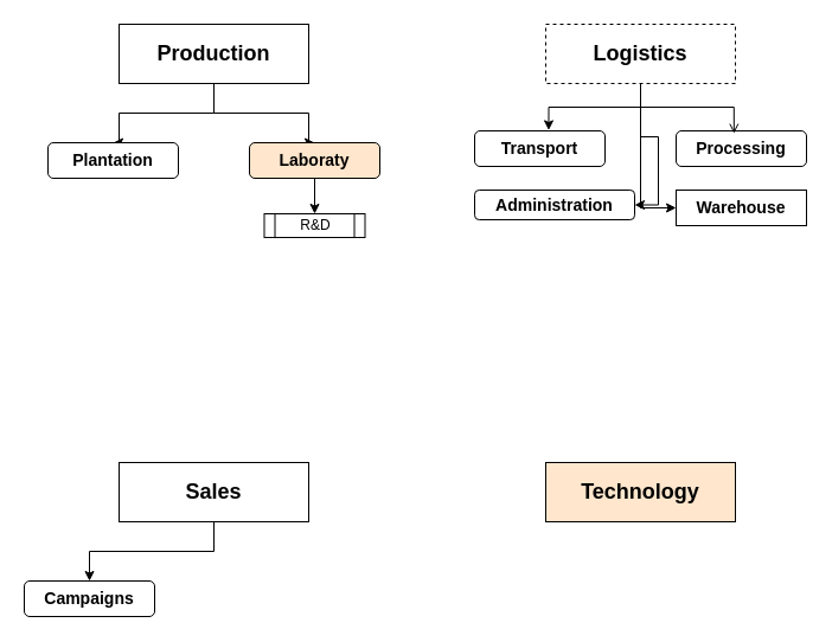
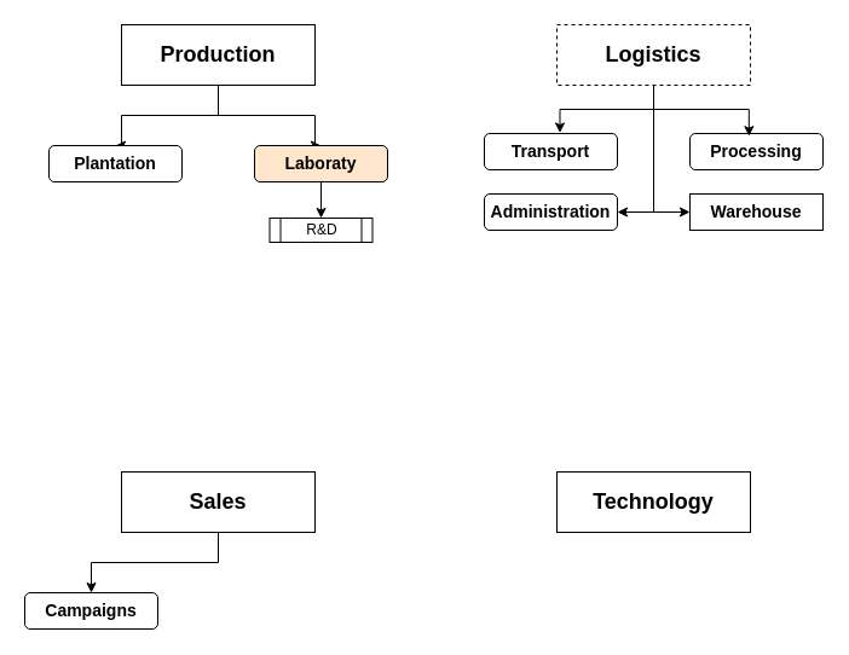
  <mxCell id="0" />
  <mxCell id="1" parent="0" />
  <mxCell id="2" style="edgeStyle=orthogonalEdgeStyle;rounded=0;orthogonalLoop=1;jettySize=auto;html=1;entryX=0.5;entryY=0;entryDx=0;entryDy=0;" edge="1" parent="1" source="4" target="11"><mxGeometry relative="1" as="geometry"><Array as="points"><mxPoint x="180" y="95" /><mxPoint x="100" y="95" /><mxPoint x="100" y="120" /></Array></mxGeometry></mxCell>
  <mxCell id="3" style="edgeStyle=orthogonalEdgeStyle;rounded=0;orthogonalLoop=1;jettySize=auto;html=1;entryX=0.5;entryY=0;entryDx=0;entryDy=0;" edge="1" parent="1" source="4" target="13"><mxGeometry relative="1" as="geometry"><Array as="points"><mxPoint x="180" y="95" /><mxPoint x="260" y="95" /><mxPoint x="260" y="120" /></Array></mxGeometry></mxCell>
  <mxCell id="4" value="&lt;b&gt;&lt;font style=&quot;font-size: 18px;&quot;&gt;Production&lt;/font&gt;&lt;/b&gt;" style="rounded=0;whiteSpace=wrap;html=1;" vertex="1" parent="1"><mxGeometry x="100" y="20" width="160" height="50" as="geometry" /></mxCell>
  <mxCell id="5" style="edgeStyle=orthogonalEdgeStyle;rounded=0;orthogonalLoop=1;jettySize=auto;html=1;entryX=1;entryY=0.5;entryDx=0;entryDy=0;" edge="1" parent="1" source="7" target="20"><mxGeometry relative="1" as="geometry" /></mxCell>
  <mxCell id="6" style="edgeStyle=orthogonalEdgeStyle;rounded=0;orthogonalLoop=1;jettySize=auto;html=1;entryX=0;entryY=0.5;entryDx=0;entryDy=0;" edge="1" parent="1" source="7" target="21"><mxGeometry relative="1" as="geometry" /></mxCell>
  <mxCell id="7" value="&lt;b&gt;&lt;font style=&quot;font-size: 18px;&quot;&gt;Logistics&lt;/font&gt;&lt;/b&gt;" style="rounded=0;whiteSpace=wrap;html=1;dashed=1;" vertex="1" parent="1"><mxGeometry x="460" y="20" width="160" height="50" as="geometry" /></mxCell>
  <mxCell id="8" style="edgeStyle=orthogonalEdgeStyle;rounded=0;orthogonalLoop=1;jettySize=auto;html=1;entryX=0.5;entryY=0;entryDx=0;entryDy=0;" edge="1" parent="1" source="9" target="19"><mxGeometry relative="1" as="geometry" /></mxCell>
  <mxCell id="9" value="&lt;b&gt;&lt;font style=&quot;font-size: 18px;&quot;&gt;Sales&lt;/font&gt;&lt;/b&gt;&lt;span style=&quot;color: rgba(0, 0, 0, 0); font-family: monospace; font-size: 0px; text-align: start; text-wrap: nowrap;&quot;&gt;%3CmxGraphModel%3E%3Croot%3E%3CmxCell%20id%3D%220%22%2F%3E%3CmxCell%20id%3D%221%22%20parent%3D%220%22%2F%3E%3CmxCell%20id%3D%222%22%20value%3D%22%26lt%3Bb%26gt%3B%26lt%3Bfont%20style%3D%26quot%3Bfont-size%3A%2018px%3B%26quot%3B%26gt%3BProduction%26lt%3B%2Ffont%26gt%3B%26lt%3B%2Fb%26gt%3B%22%20style%3D%22rounded%3D0%3BwhiteSpace%3Dwrap%3Bhtml%3D1%3B%22%20vertex%3D%221%22%20parent%3D%221%22%3E%3CmxGeometry%20x%3D%2250%22%20y%3D%2260%22%20width%3D%22160%22%20height%3D%2250%22%20as%3D%22geometry%22%2F%3E%3C%2FmxCell%3E%3C%2Froot%3E%3C%2FmxGraphModel%3E&lt;/span&gt;" style="rounded=0;whiteSpace=wrap;html=1;" vertex="1" parent="1"><mxGeometry x="100" y="390" width="160" height="50" as="geometry" /></mxCell>
- <mxCell id="10" value="&lt;b&gt;&lt;font style=&quot;font-size: 18px;&quot;&gt;Technology&lt;/font&gt;&lt;/b&gt;" style="rounded=0;whiteSpace=wrap;html=1;fillColor=#ffe6cc;" vertex="1" parent="1"><mxGeometry x="460" y="390" width="160" height="50" as="geometry" /></mxCell>
+ <mxCell id="10" value="&lt;b&gt;&lt;font style=&quot;font-size: 18px;&quot;&gt;Technology&lt;/font&gt;&lt;/b&gt;" style="rounded=0;whiteSpace=wrap;html=1;" vertex="1" parent="1"><mxGeometry x="460" y="390" width="160" height="50" as="geometry" /></mxCell>
  <mxCell id="11" value="&lt;b&gt;&lt;font style=&quot;font-size: 14px;&quot;&gt;Plantation&lt;/font&gt;&lt;/b&gt;" style="rounded=1;whiteSpace=wrap;html=1;" vertex="1" parent="1"><mxGeometry x="40" y="120" width="110" height="30" as="geometry" /></mxCell>
  <mxCell id="12" style="edgeStyle=orthogonalEdgeStyle;rounded=0;orthogonalLoop=1;jettySize=auto;html=1;" edge="1" parent="1" source="13" target="14"><mxGeometry relative="1" as="geometry"><mxPoint x="310" y="180" as="targetPoint" /></mxGeometry></mxCell>
  <mxCell id="13" value="&lt;b&gt;&lt;font style=&quot;font-size: 14px;&quot;&gt;Laboraty&lt;/font&gt;&lt;/b&gt;" style="rounded=1;whiteSpace=wrap;html=1;fillColor=#ffe6cc;" vertex="1" parent="1"><mxGeometry x="210" y="120" width="110" height="30" as="geometry" /></mxCell>
  <mxCell id="14" value="R&amp;amp;D" style="shape=process;whiteSpace=wrap;html=1;backgroundOutline=1;" vertex="1" parent="1"><mxGeometry x="222.5" y="180" width="85" height="20" as="geometry" /></mxCell>
  <mxCell id="15" value="&lt;b&gt;&lt;font style=&quot;font-size: 14px;&quot;&gt;Transport&lt;/font&gt;&lt;/b&gt;" style="rounded=1;whiteSpace=wrap;html=1;" vertex="1" parent="1"><mxGeometry x="400" y="110" width="110" height="30" as="geometry" /></mxCell>
  <mxCell id="16" value="&lt;b&gt;&lt;font style=&quot;font-size: 14px;&quot;&gt;Processing&lt;/font&gt;&lt;/b&gt;" style="rounded=1;whiteSpace=wrap;html=1;" vertex="1" parent="1"><mxGeometry x="570" y="110" width="110" height="30" as="geometry" /></mxCell>
- <mxCell id="17" style="edgeStyle=orthogonalEdgeStyle;rounded=0;orthogonalLoop=1;jettySize=auto;html=1;entryX=0.444;entryY=0.073;entryDx=0;entryDy=0;entryPerimeter=0;endArrow=open;" edge="1" parent="1" source="7" target="16"><mxGeometry relative="1" as="geometry" /></mxCell>
+ <mxCell id="17" style="edgeStyle=orthogonalEdgeStyle;rounded=0;orthogonalLoop=1;jettySize=auto;html=1;entryX=0.444;entryY=0.073;entryDx=0;entryDy=0;entryPerimeter=0;" edge="1" parent="1" source="7" target="16"><mxGeometry relative="1" as="geometry" /></mxCell>
  <mxCell id="18" style="edgeStyle=orthogonalEdgeStyle;rounded=0;orthogonalLoop=1;jettySize=auto;html=1;entryX=0.568;entryY=-0.018;entryDx=0;entryDy=0;entryPerimeter=0;" edge="1" parent="1" source="7" target="15"><mxGeometry relative="1" as="geometry" /></mxCell>
  <mxCell id="19" value="&lt;b&gt;&lt;font style=&quot;font-size: 14px;&quot;&gt;Campaigns&lt;/font&gt;&lt;/b&gt;" style="rounded=1;whiteSpace=wrap;html=1;" vertex="1" parent="1"><mxGeometry x="20" y="490" width="110" height="30" as="geometry" /></mxCell>
- <mxCell id="20" value="&lt;b&gt;&lt;font style=&quot;font-size: 14px;&quot;&gt;Administration&lt;/font&gt;&lt;/b&gt;" style="rounded=1;whiteSpace=wrap;html=1;" vertex="1" parent="1"><mxGeometry x="400" y="160" width="135" height="25" as="geometry" /></mxCell>
+ <mxCell id="20" value="&lt;b&gt;&lt;font style=&quot;font-size: 14px;&quot;&gt;Administration&lt;/font&gt;&lt;/b&gt;" style="rounded=1;whiteSpace=wrap;html=1;" vertex="1" parent="1"><mxGeometry x="400" y="160" width="110" height="30" as="geometry" /></mxCell>
  <mxCell id="21" value="&lt;b&gt;&lt;font style=&quot;font-size: 14px;&quot;&gt;Warehouse&lt;/font&gt;&lt;/b&gt;" style="whiteSpace=wrap;html=1;rounded=0;" vertex="1" parent="1"><mxGeometry x="570" y="160" width="110" height="30" as="geometry" /></mxCell>
